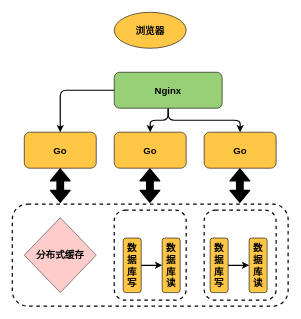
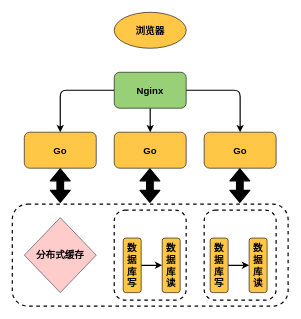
  <mxCell id="0" />
  <mxCell id="1" parent="0" />
  <mxCell id="2" value="浏览器" style="ellipse;whiteSpace=wrap;html=1;glass=0;gradientColor=none;fontSize=16;fillColor=#FFC745;fontStyle=1;" vertex="1" parent="1"><mxGeometry x="190" y="20" width="120" height="60" as="geometry" /></mxCell>
  <mxCell id="3" style="edgeStyle=orthogonalEdgeStyle;rounded=1;orthogonalLoop=1;jettySize=auto;html=1;shadow=0;strokeWidth=2;fillColor=#000000;fontSize=16;" edge="1" parent="1" source="6" target="7"><mxGeometry relative="1" as="geometry" /></mxCell>
  <mxCell id="4" value="" style="edgeStyle=orthogonalEdgeStyle;rounded=1;orthogonalLoop=1;jettySize=auto;html=1;shadow=0;strokeWidth=2;fillColor=#000000;fontSize=16;" edge="1" parent="1" source="6" target="8"><mxGeometry relative="1" as="geometry" /></mxCell>
  <mxCell id="5" style="edgeStyle=orthogonalEdgeStyle;rounded=1;orthogonalLoop=1;jettySize=auto;html=1;shadow=0;strokeWidth=2;fillColor=#000000;fontSize=16;" edge="1" parent="1" source="6" target="9"><mxGeometry relative="1" as="geometry" /></mxCell>
- <mxCell id="6" value="Nginx" style="rounded=1;whiteSpace=wrap;html=1;glass=0;gradientColor=none;fontSize=16;fontStyle=1;fillColor=#97D077;" vertex="1" parent="1"><mxGeometry x="190" y="120" width="180" height="60" as="geometry" /></mxCell>
+ <mxCell id="6" value="Nginx" style="rounded=1;whiteSpace=wrap;html=1;glass=0;gradientColor=none;fontSize=16;fontStyle=1;fillColor=#97D077;" vertex="1" parent="1"><mxGeometry x="190" y="120" width="120" height="60" as="geometry" /></mxCell>
  <mxCell id="7" value="Go" style="rounded=1;whiteSpace=wrap;html=1;glass=0;gradientColor=none;fontSize=16;fillColor=#FFC745;fontStyle=1" vertex="1" parent="1"><mxGeometry x="40" y="220" width="120" height="60" as="geometry" /></mxCell>
  <mxCell id="8" value="Go" style="rounded=1;whiteSpace=wrap;html=1;glass=0;gradientColor=none;fontSize=16;fillColor=#FFC745;fontStyle=1" vertex="1" parent="1"><mxGeometry x="190" y="220" width="120" height="60" as="geometry" /></mxCell>
  <mxCell id="9" value="Go" style="rounded=1;whiteSpace=wrap;html=1;glass=0;gradientColor=none;fontSize=16;fillColor=#FFC745;fontStyle=1" vertex="1" parent="1"><mxGeometry x="340" y="220" width="120" height="60" as="geometry" /></mxCell>
  <mxCell id="10" value="" style="rounded=1;whiteSpace=wrap;html=1;glass=0;gradientColor=none;fontSize=16;fillColor=none;dashed=1;strokeWidth=2;" vertex="1" parent="1"><mxGeometry x="20" y="340" width="460" height="170" as="geometry" /></mxCell>
  <mxCell id="11" value="" style="shape=flexArrow;endArrow=classic;startArrow=classic;html=1;shadow=0;strokeWidth=2;fontSize=16;entryX=0.5;entryY=1;entryDx=0;entryDy=0;fillColor=#000000;" edge="1" parent="1" target="7"><mxGeometry width="50" height="50" relative="1" as="geometry"><mxPoint x="100" y="338" as="sourcePoint" /><mxPoint x="100" y="290" as="targetPoint" /></mxGeometry></mxCell>
  <mxCell id="12" value="" style="shape=flexArrow;endArrow=classic;startArrow=classic;html=1;shadow=0;strokeWidth=2;fontSize=16;entryX=0.5;entryY=1;entryDx=0;entryDy=0;fillColor=#000000;" edge="1" parent="1"><mxGeometry width="50" height="50" relative="1" as="geometry"><mxPoint x="249.5" y="338" as="sourcePoint" /><mxPoint x="249.5" y="280" as="targetPoint" /></mxGeometry></mxCell>
  <mxCell id="13" value="" style="shape=flexArrow;endArrow=classic;startArrow=classic;html=1;shadow=0;strokeWidth=2;fontSize=16;entryX=0.5;entryY=1;entryDx=0;entryDy=0;fillColor=#000000;" edge="1" parent="1"><mxGeometry width="50" height="50" relative="1" as="geometry"><mxPoint x="399.5" y="338" as="sourcePoint" /><mxPoint x="399.5" y="280" as="targetPoint" /></mxGeometry></mxCell>
  <mxCell id="14" value="分布式缓存" style="rhombus;whiteSpace=wrap;html=1;glass=0;fontSize=16;fillColor=#ffcccc;fontStyle=1;strokeColor=#36393d;" vertex="1" parent="1"><mxGeometry x="40" y="362.5" width="120" height="125" as="geometry" /></mxCell>
  <mxCell id="15" value="" style="rounded=1;whiteSpace=wrap;html=1;glass=0;gradientColor=none;fontSize=16;fillColor=none;dashed=1;strokeWidth=2;" vertex="1" parent="1"><mxGeometry x="190" y="350" width="120" height="150" as="geometry" /></mxCell>
  <mxCell id="16" value="" style="edgeStyle=orthogonalEdgeStyle;rounded=1;orthogonalLoop=1;jettySize=auto;html=1;shadow=0;strokeWidth=2;fillColor=#000000;fontSize=16;" edge="1" parent="1" source="17" target="18"><mxGeometry relative="1" as="geometry" /></mxCell>
  <mxCell id="17" value="数据库写" style="rounded=1;whiteSpace=wrap;html=1;glass=0;gradientColor=none;fontSize=16;fillColor=#FFC745;fontStyle=1" vertex="1" parent="1"><mxGeometry x="205" y="396.5" width="30" height="91" as="geometry" /></mxCell>
  <mxCell id="18" value="数据库读" style="rounded=1;whiteSpace=wrap;html=1;glass=0;gradientColor=none;fontSize=16;fillColor=#FFC745;fontStyle=1" vertex="1" parent="1"><mxGeometry x="270" y="396.5" width="30" height="91" as="geometry" /></mxCell>
  <mxCell id="19" value="" style="rounded=1;whiteSpace=wrap;html=1;glass=0;gradientColor=none;fontSize=16;fillColor=none;dashed=1;strokeWidth=2;" vertex="1" parent="1"><mxGeometry x="340" y="350" width="120" height="150" as="geometry" /></mxCell>
  <mxCell id="20" value="" style="edgeStyle=orthogonalEdgeStyle;rounded=1;orthogonalLoop=1;jettySize=auto;html=1;shadow=0;strokeWidth=2;fillColor=#000000;fontSize=16;" edge="1" parent="1" source="21" target="22"><mxGeometry relative="1" as="geometry" /></mxCell>
  <mxCell id="21" value="数据库写" style="rounded=1;whiteSpace=wrap;html=1;glass=0;gradientColor=none;fontSize=16;fillColor=#FFC745;fontStyle=1" vertex="1" parent="1"><mxGeometry x="350" y="396.5" width="30" height="91" as="geometry" /></mxCell>
  <mxCell id="22" value="数据库读" style="rounded=1;whiteSpace=wrap;html=1;glass=0;gradientColor=none;fontSize=16;fillColor=#FFC745;fontStyle=1" vertex="1" parent="1"><mxGeometry x="415" y="396.5" width="30" height="91" as="geometry" /></mxCell>
